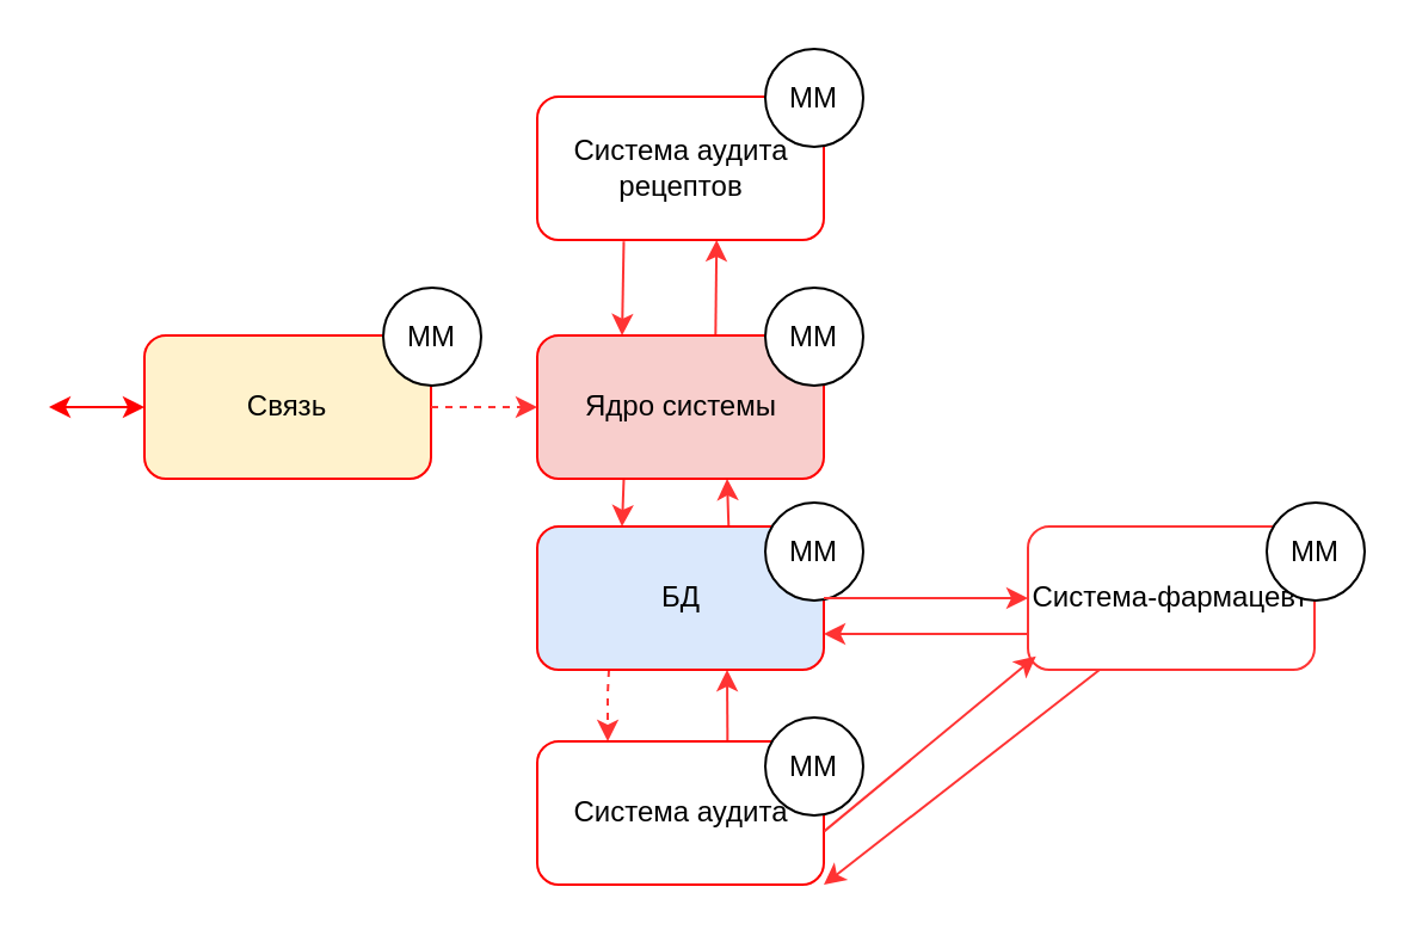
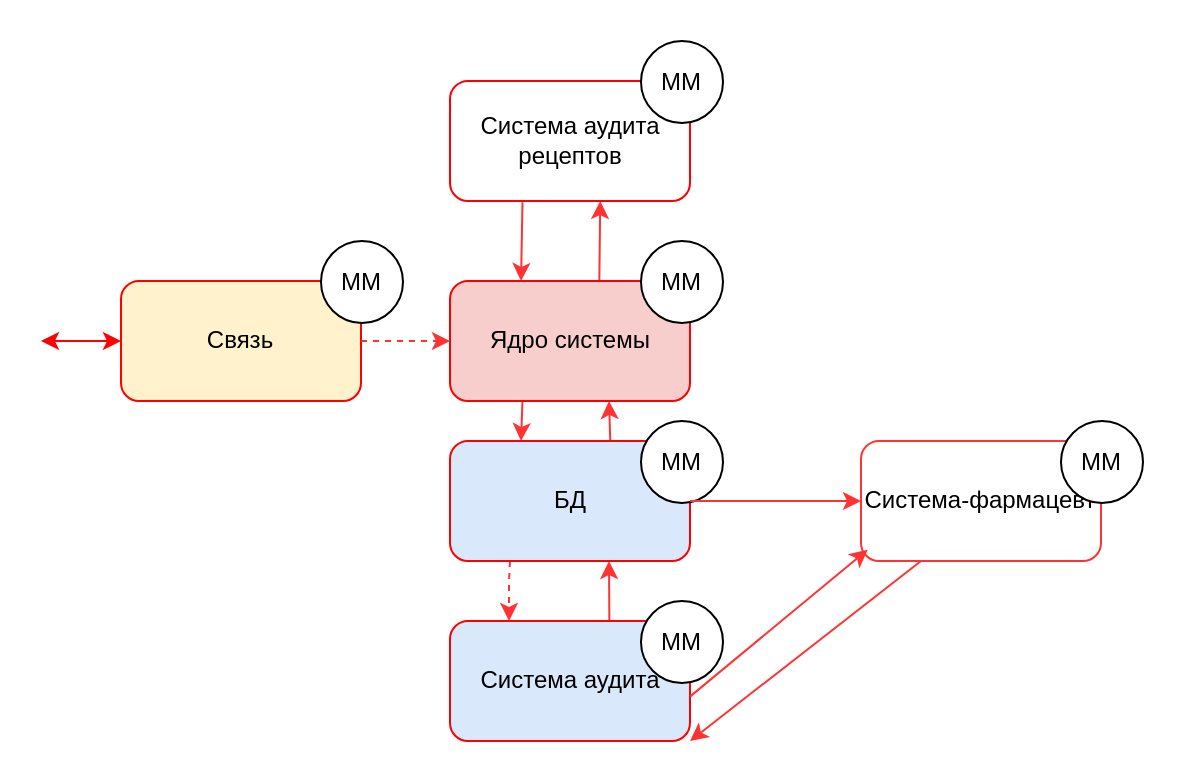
  <mxCell id="0" />
  <mxCell id="1" parent="0" />
  <mxCell id="2" value="" style="group" vertex="1" connectable="0" parent="1"><mxGeometry x="20" y="120" width="181" height="80" as="geometry" /></mxCell>
  <mxCell id="3" value="" style="endArrow=classic;startArrow=classic;html=1;rounded=0;fillColor=#f8cecc;strokeColor=#FF0100;" edge="1" parent="2"><mxGeometry width="50" height="50" relative="1" as="geometry"><mxPoint y="50" as="sourcePoint" /><mxPoint x="40" y="50" as="targetPoint" /></mxGeometry></mxCell>
  <mxCell id="4" value="" style="endArrow=classic;html=1;rounded=0;exitX=0.622;exitY=0.03;exitDx=0;exitDy=0;exitPerimeter=0;entryX=0.626;entryY=1;entryDx=0;entryDy=0;entryPerimeter=0;strokeColor=#FF3333;" edge="1" parent="1" source="17" target="20"><mxGeometry width="50" height="50" relative="1" as="geometry"><mxPoint x="260" y="150" as="sourcePoint" /><mxPoint x="310" y="100" as="targetPoint" /></mxGeometry></mxCell>
  <mxCell id="5" value="" style="endArrow=classic;html=1;rounded=0;exitX=0.302;exitY=1.01;exitDx=0;exitDy=0;exitPerimeter=0;entryX=0.296;entryY=0;entryDx=0;entryDy=0;entryPerimeter=0;strokeColor=#FF3333;" edge="1" parent="1" source="20" target="17"><mxGeometry width="50" height="50" relative="1" as="geometry"><mxPoint x="270" y="110" as="sourcePoint" /><mxPoint x="270" y="140" as="targetPoint" /></mxGeometry></mxCell>
  <mxCell id="6" value="" style="endArrow=classic;html=1;rounded=0;exitX=0.668;exitY=0.007;exitDx=0;exitDy=0;exitPerimeter=0;strokeColor=#FF3333;" edge="1" parent="1" source="11"><mxGeometry width="50" height="50" relative="1" as="geometry"><mxPoint x="254" y="250" as="sourcePoint" /><mxPoint x="304" y="200" as="targetPoint" /></mxGeometry></mxCell>
  <mxCell id="7" value="" style="endArrow=classic;html=1;rounded=0;exitX=0.302;exitY=1.005;exitDx=0;exitDy=0;exitPerimeter=0;strokeColor=#FF3333;" edge="1" parent="1" source="17"><mxGeometry width="50" height="50" relative="1" as="geometry"><mxPoint x="210" y="270" as="sourcePoint" /><mxPoint x="260" y="220" as="targetPoint" /></mxGeometry></mxCell>
  <mxCell id="8" value="" style="endArrow=classic;html=1;rounded=0;exitX=0.664;exitY=0.023;exitDx=0;exitDy=0;exitPerimeter=0;strokeColor=#FF3333;" edge="1" parent="1" source="14"><mxGeometry width="50" height="50" relative="1" as="geometry"><mxPoint x="254" y="330" as="sourcePoint" /><mxPoint x="304" y="280" as="targetPoint" /></mxGeometry></mxCell>
  <mxCell id="9" value="" style="endArrow=classic;html=1;rounded=0;exitX=0.25;exitY=1;exitDx=0;exitDy=0;strokeColor=#FF3333;entryX=0.246;entryY=0;entryDx=0;entryDy=0;entryPerimeter=0;dashed=1;" edge="1" parent="1" source="11" target="14"><mxGeometry width="50" height="50" relative="1" as="geometry"><mxPoint x="204" y="360" as="sourcePoint" /><mxPoint x="254" y="310" as="targetPoint" /><Array as="points"><mxPoint x="254" y="290" /></Array></mxGeometry></mxCell>
  <mxCell id="10" value="" style="group" vertex="1" connectable="0" parent="1"><mxGeometry x="224.5" y="210" width="136.5" height="70" as="geometry" /></mxCell>
  <mxCell id="11" value="БД" style="rounded=1;whiteSpace=wrap;html=1;strokeColor=#FF0000;fillColor=#dae8fc;" vertex="1" parent="10"><mxGeometry y="10" width="120" height="60" as="geometry" /></mxCell>
  <mxCell id="12" value="MM" style="ellipse;whiteSpace=wrap;html=1;aspect=fixed;" vertex="1" parent="10"><mxGeometry x="95.5" width="41" height="41" as="geometry" /></mxCell>
  <mxCell id="13" value="" style="group" vertex="1" connectable="0" parent="1"><mxGeometry x="224.5" y="300" width="136.5" height="70" as="geometry" /></mxCell>
- <mxCell id="14" value="Система аудита" style="rounded=1;whiteSpace=wrap;html=1;strokeColor=#FF0000;" vertex="1" parent="13"><mxGeometry y="10" width="120" height="60" as="geometry" /></mxCell>
+ <mxCell id="14" value="Система аудита" style="rounded=1;whiteSpace=wrap;html=1;strokeColor=#FF0000;fillColor=#dae8fc;" vertex="1" parent="13"><mxGeometry y="10" width="120" height="60" as="geometry" /></mxCell>
  <mxCell id="15" value="MM" style="ellipse;whiteSpace=wrap;html=1;aspect=fixed;" vertex="1" parent="13"><mxGeometry x="95.5" width="41" height="41" as="geometry" /></mxCell>
  <mxCell id="16" value="" style="group" vertex="1" connectable="0" parent="1"><mxGeometry x="224.5" y="120" width="136.5" height="80" as="geometry" /></mxCell>
  <mxCell id="17" value="Ядро системы" style="rounded=1;whiteSpace=wrap;html=1;strokeColor=#FF0000;fillColor=#f8cecc;" vertex="1" parent="16"><mxGeometry y="20" width="120" height="60" as="geometry" /></mxCell>
  <mxCell id="18" value="MM" style="ellipse;whiteSpace=wrap;html=1;aspect=fixed;" vertex="1" parent="16"><mxGeometry x="95.5" width="41" height="41" as="geometry" /></mxCell>
  <mxCell id="19" value="" style="group" vertex="1" connectable="0" parent="1"><mxGeometry x="224.5" y="20" width="136.5" height="80" as="geometry" /></mxCell>
  <mxCell id="20" value="Система аудита рецептов" style="rounded=1;whiteSpace=wrap;html=1;strokeColor=#FF0000;" vertex="1" parent="19"><mxGeometry y="20" width="120" height="60" as="geometry" /></mxCell>
  <mxCell id="21" value="MM" style="ellipse;whiteSpace=wrap;html=1;aspect=fixed;" vertex="1" parent="19"><mxGeometry x="95.5" width="41" height="41" as="geometry" /></mxCell>
  <mxCell id="22" value="Система-фармацевт" style="rounded=1;whiteSpace=wrap;html=1;strokeColor=#FF3333;" vertex="1" parent="1"><mxGeometry x="430" y="220" width="120" height="60" as="geometry" /></mxCell>
  <mxCell id="23" value="" style="endArrow=classic;html=1;rounded=0;exitX=1;exitY=0.5;exitDx=0;exitDy=0;strokeColor=#FF3333;" edge="1" parent="1" source="11"><mxGeometry width="50" height="50" relative="1" as="geometry"><mxPoint x="350" y="249.58" as="sourcePoint" /><mxPoint x="430" y="250" as="targetPoint" /></mxGeometry></mxCell>
- <mxCell id="24" value="" style="endArrow=classic;html=1;rounded=0;exitX=0;exitY=0.75;exitDx=0;exitDy=0;entryX=1;entryY=0.75;entryDx=0;entryDy=0;strokeColor=#FF3333;" edge="1" parent="1" source="22" target="11"><mxGeometry width="50" height="50" relative="1" as="geometry"><mxPoint x="294.5" y="310" as="sourcePoint" /><mxPoint x="344.5" y="260" as="targetPoint" /></mxGeometry></mxCell>
  <mxCell id="25" value="" style="endArrow=classic;html=1;rounded=0;exitX=1.001;exitY=0.628;exitDx=0;exitDy=0;exitPerimeter=0;entryX=0.028;entryY=0.906;entryDx=0;entryDy=0;entryPerimeter=0;strokeColor=#FF3333;" edge="1" parent="1" source="14" target="22"><mxGeometry width="50" height="50" relative="1" as="geometry"><mxPoint x="380" y="330" as="sourcePoint" /><mxPoint x="430" y="280" as="targetPoint" /></mxGeometry></mxCell>
  <mxCell id="26" value="" style="endArrow=classic;html=1;rounded=0;exitX=0.25;exitY=1;exitDx=0;exitDy=0;entryX=1;entryY=1;entryDx=0;entryDy=0;strokeColor=#FF3333;" edge="1" parent="1" source="22" target="14"><mxGeometry width="50" height="50" relative="1" as="geometry"><mxPoint x="294.5" y="405" as="sourcePoint" /><mxPoint x="344.5" y="355" as="targetPoint" /></mxGeometry></mxCell>
  <mxCell id="27" value="MM" style="ellipse;whiteSpace=wrap;html=1;aspect=fixed;" vertex="1" parent="1"><mxGeometry x="530" y="210" width="41" height="41" as="geometry" /></mxCell>
  <mxCell id="28" value="Связь" style="rounded=1;whiteSpace=wrap;html=1;strokeColor=light-dark(#ff0000, #ededed);fillColor=#fff2cc;" vertex="1" parent="1"><mxGeometry x="60" y="140" width="120" height="60" as="geometry" /></mxCell>
  <mxCell id="29" value="MM" style="ellipse;whiteSpace=wrap;html=1;aspect=fixed;" vertex="1" parent="1"><mxGeometry x="160" y="120" width="41" height="41" as="geometry" /></mxCell>
  <mxCell id="30" value="" style="endArrow=classic;html=1;rounded=0;exitX=1;exitY=0.5;exitDx=0;exitDy=0;strokeColor=#FF3333;entryX=0;entryY=0.5;entryDx=0;entryDy=0;dashed=1;" edge="1" parent="1" source="28" target="17"><mxGeometry width="50" height="50" relative="1" as="geometry"><mxPoint x="176.76" y="168.459" as="sourcePoint" /><mxPoint x="220" y="170" as="targetPoint" /><Array as="points" /></mxGeometry></mxCell>
